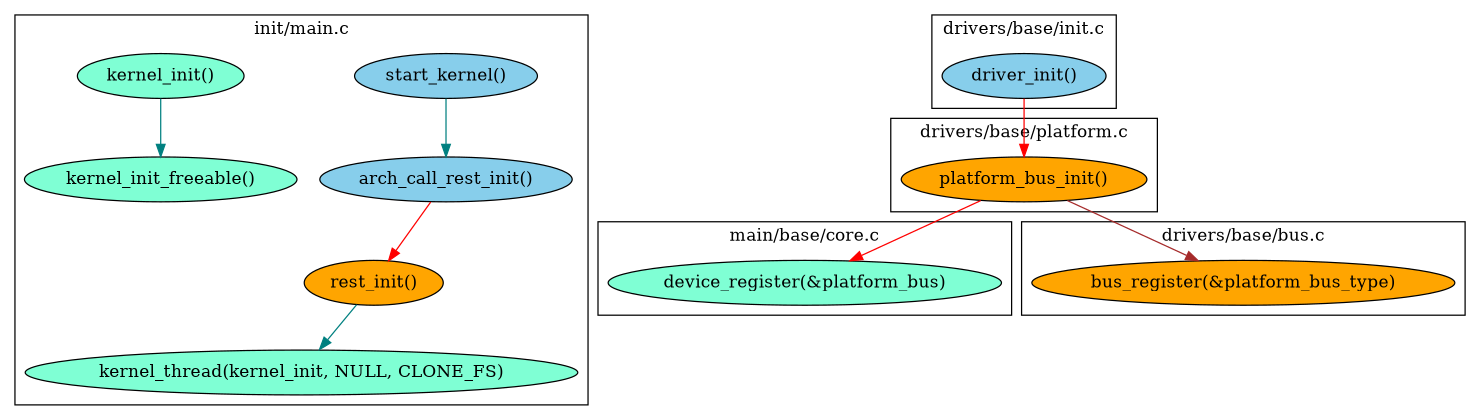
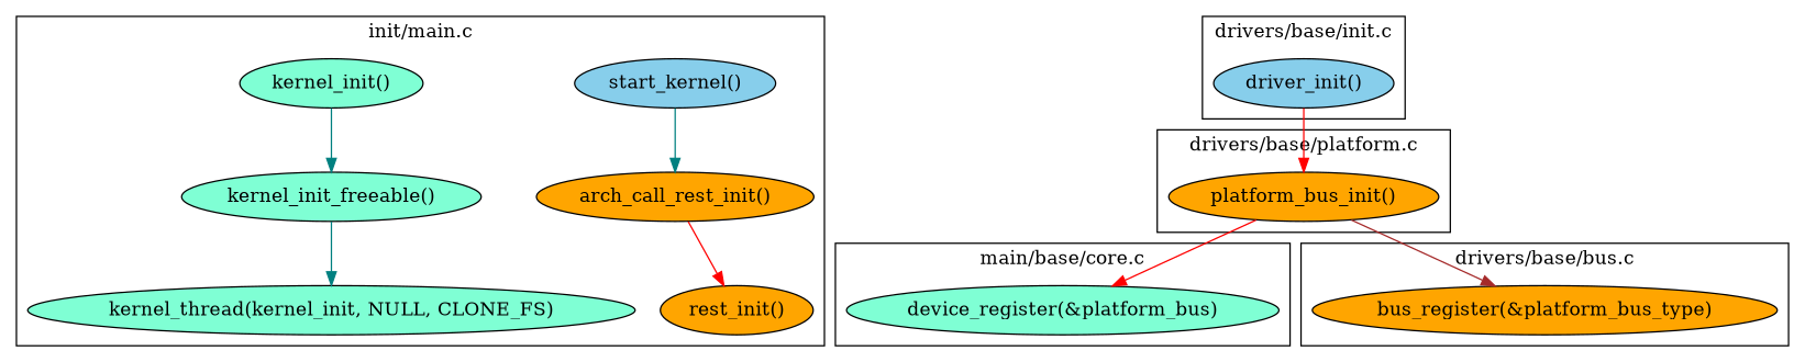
  digraph {
    node [fillcolor=orange style=filled]
    edge [color=teal]
    "start_kernel()" [fillcolor=skyblue]
-   "arch_call_rest_init()" [fillcolor=skyblue]
+   "arch_call_rest_init()"
    "rest_init()"
    "kernel_thread(kernel_init, NULL, CLONE_FS)" [fillcolor=aquamarine]
    "kernel_init()" [fillcolor=aquamarine]
    "kernel_init_freeable()" [fillcolor=aquamarine]
    "driver_init()" [fillcolor=skyblue]
    "platform_bus_init()"
    "device_register(&platform_bus)" [fillcolor=aquamarine]
    "bus_register(&platform_bus_type)"
    subgraph cluster_1 {
      label="init/main.c"
      "start_kernel()"
      "arch_call_rest_init()"
      "rest_init()"
      "kernel_thread(kernel_init, NULL, CLONE_FS)"
      "kernel_init()"
      "kernel_init_freeable()"
    }
    subgraph cluster_2 {
      label="drivers/base/init.c"
      "driver_init()"
    }
    subgraph cluster_3 {
      label="drivers/base/platform.c"
      "platform_bus_init()"
    }
    subgraph cluster_4 {
      label="main/base/core.c"
      "device_register(&platform_bus)"
    }
    subgraph cluster_5 {
      label="drivers/base/bus.c"
      "bus_register(&platform_bus_type)"
    }
    "start_kernel()" -> "arch_call_rest_init()"
    "arch_call_rest_init()" -> "rest_init()" [color=red]
-   "rest_init()" -> "kernel_thread(kernel_init, NULL, CLONE_FS)"
+   "kernel_init_freeable()" -> "kernel_thread(kernel_init, NULL, CLONE_FS)"
    "kernel_init()" -> "kernel_init_freeable()"
    "driver_init()" -> "platform_bus_init()" [color=red]
    "platform_bus_init()" -> "device_register(&platform_bus)" [color=red]
    "platform_bus_init()" -> "bus_register(&platform_bus_type)" [color=brown]
  }
